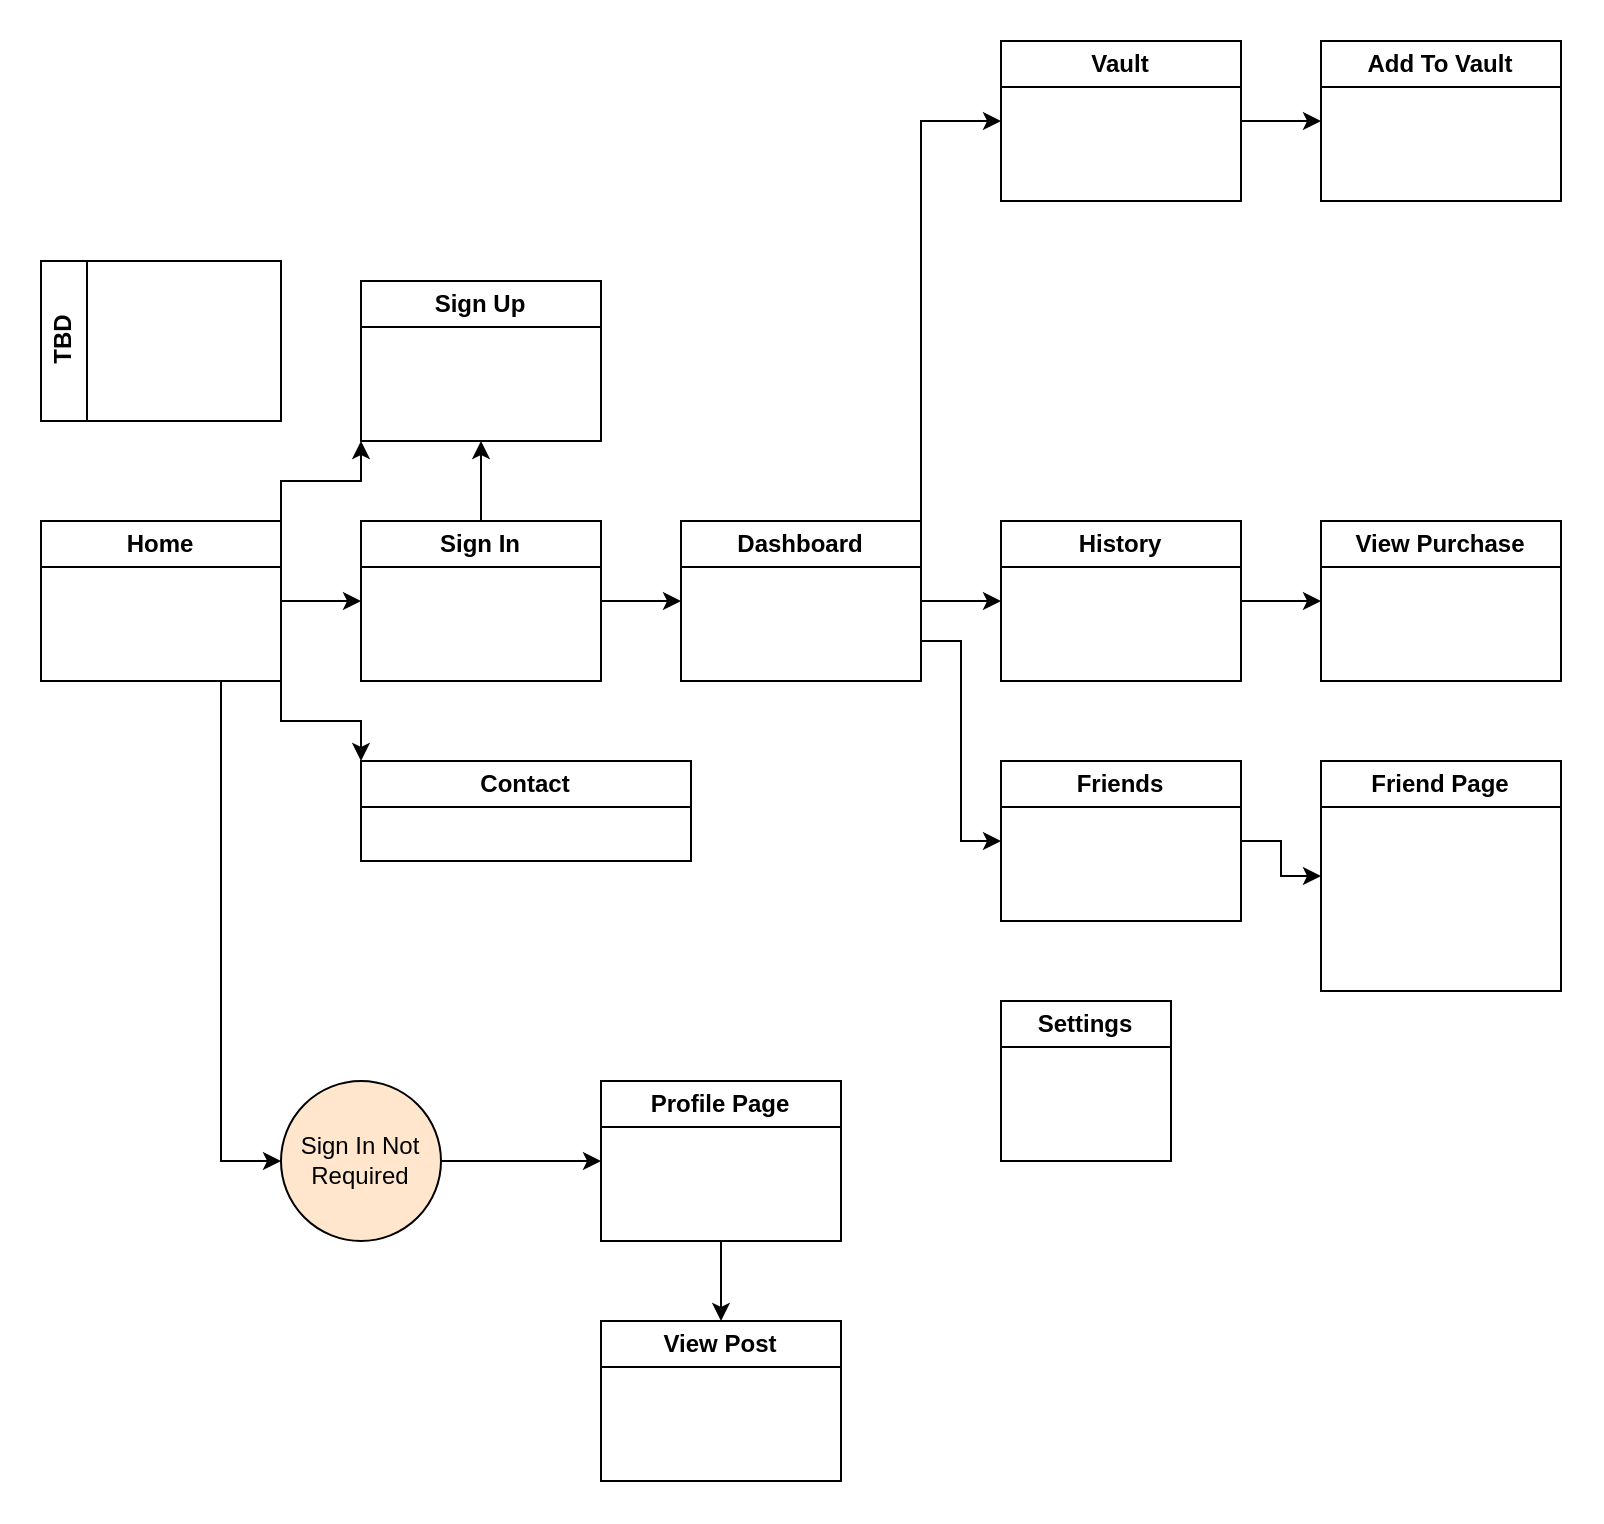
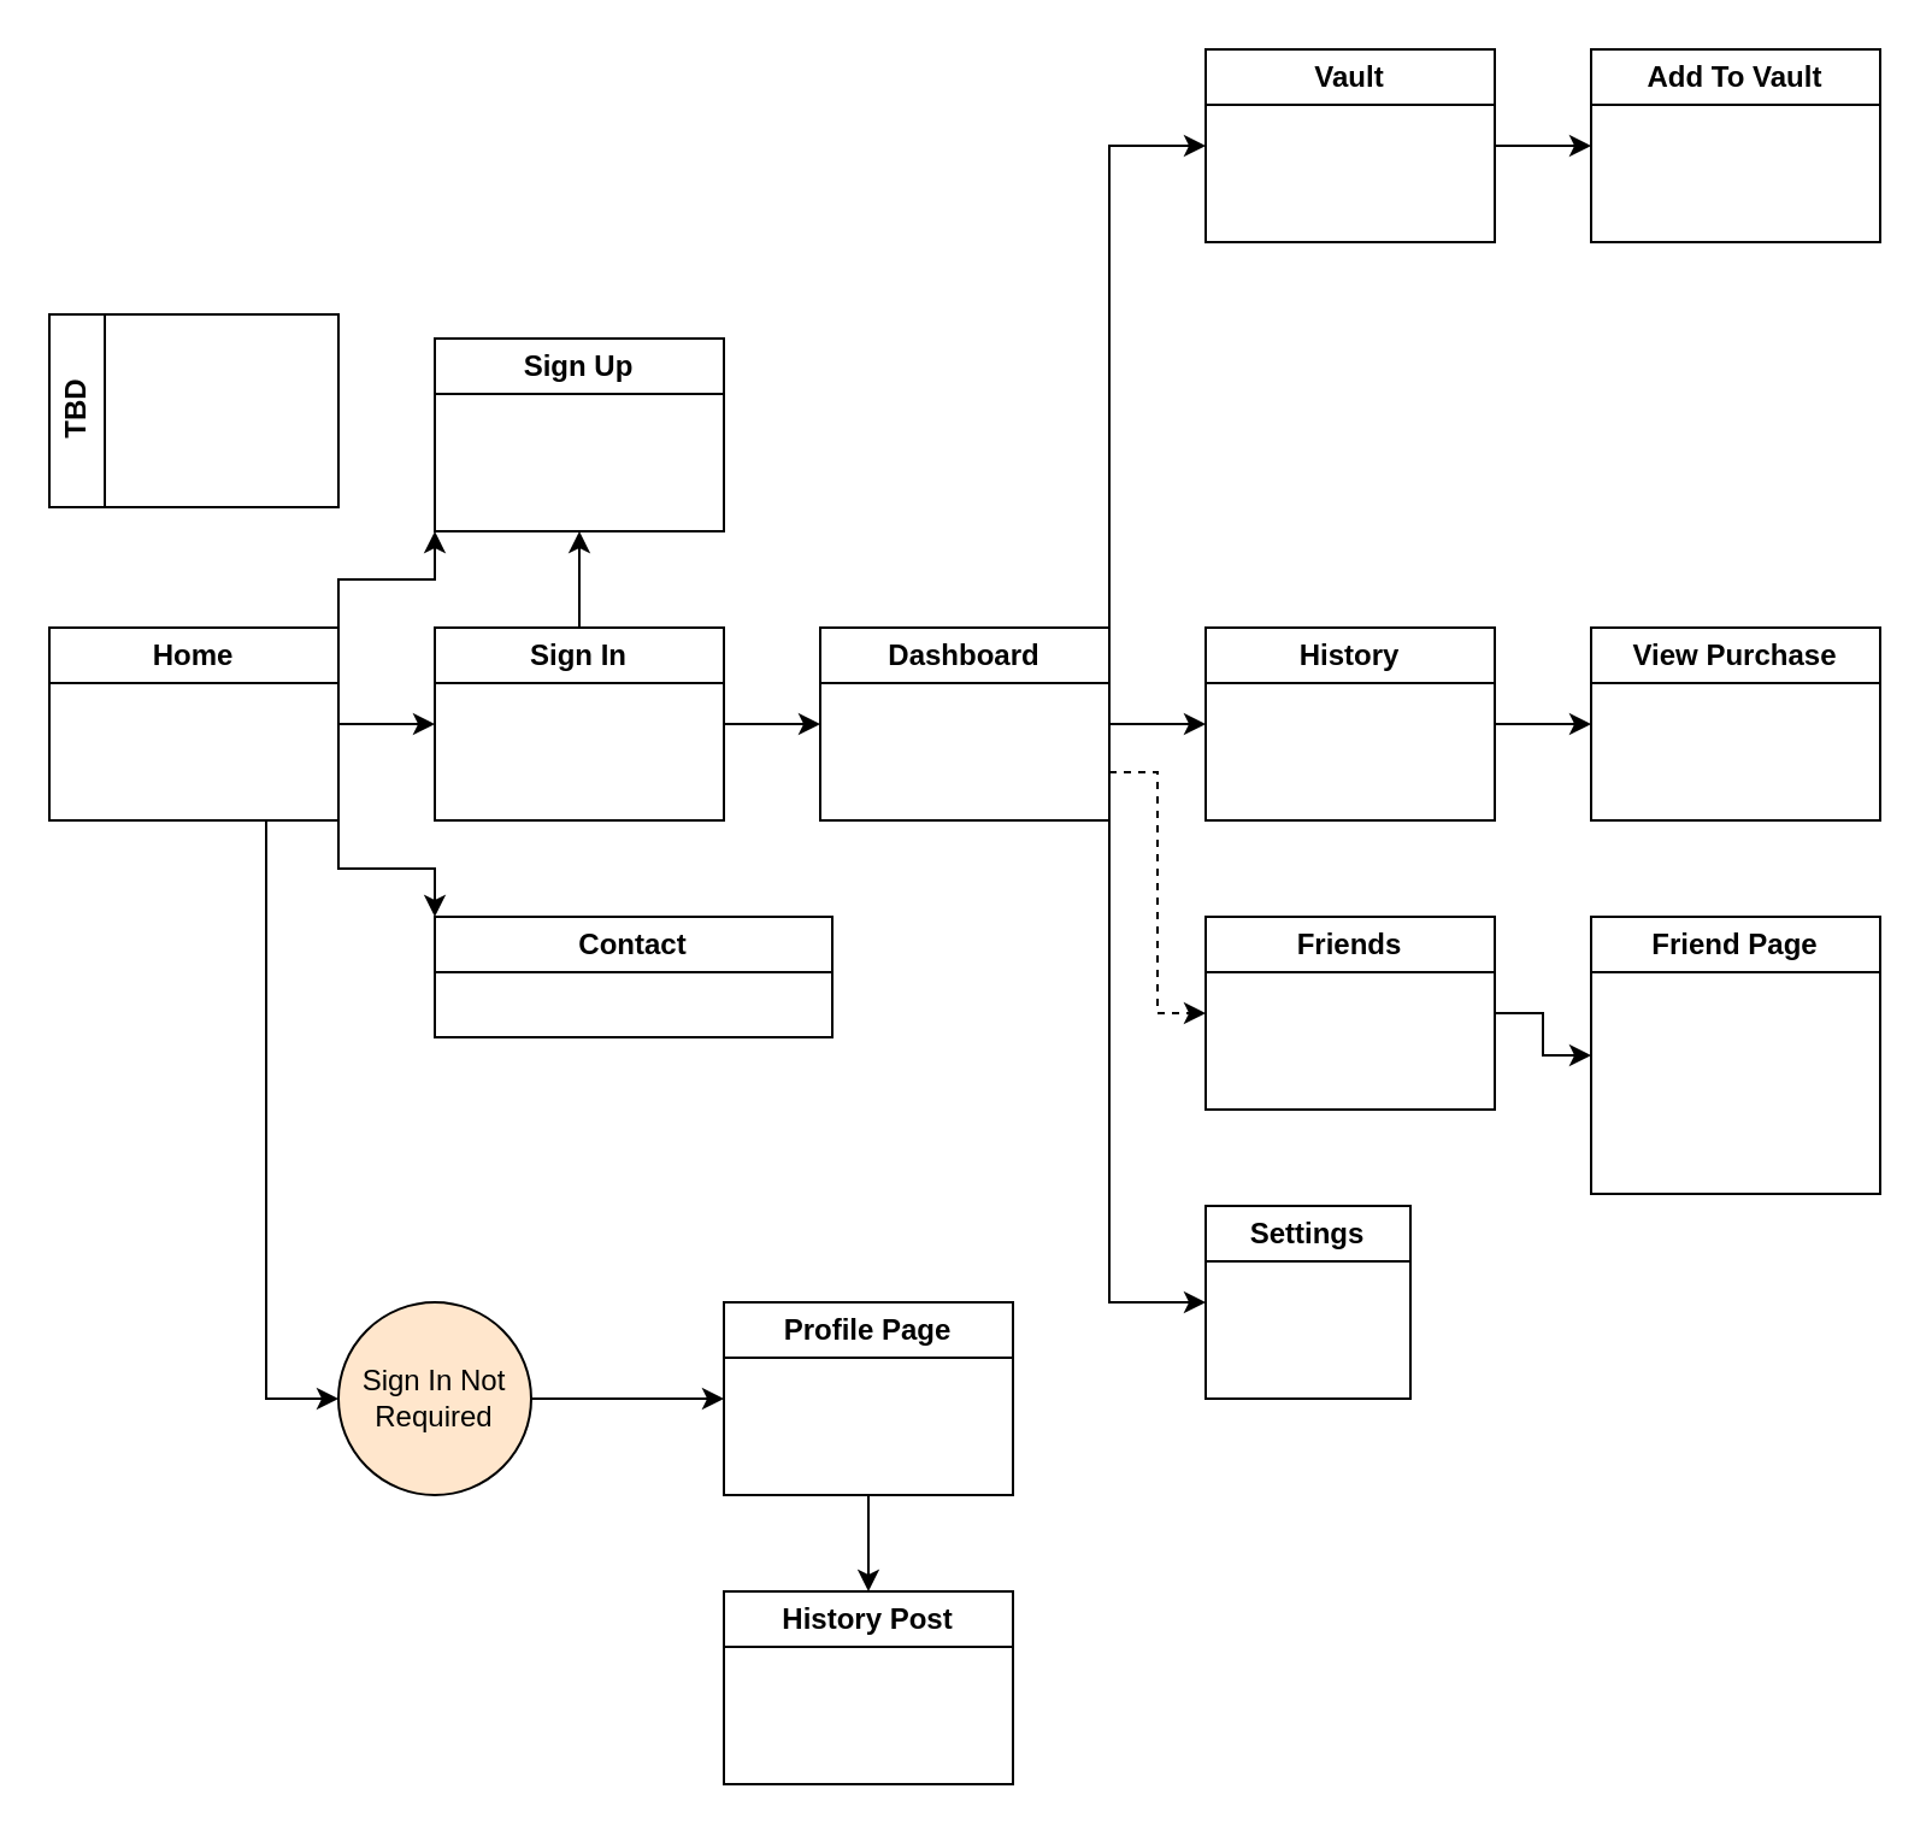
  <mxCell id="0" />
  <mxCell id="1" parent="0" />
  <mxCell id="2" style="edgeStyle=orthogonalEdgeStyle;rounded=0;orthogonalLoop=1;jettySize=auto;html=1;exitX=1;exitY=0.5;exitDx=0;exitDy=0;entryX=0;entryY=0.5;entryDx=0;entryDy=0;" parent="1" source="6" target="9" edge="1"><mxGeometry relative="1" as="geometry" /></mxCell>
  <mxCell id="3" style="edgeStyle=orthogonalEdgeStyle;rounded=0;orthogonalLoop=1;jettySize=auto;html=1;exitX=1;exitY=0;exitDx=0;exitDy=0;entryX=0;entryY=1;entryDx=0;entryDy=0;" parent="1" source="6" target="10" edge="1"><mxGeometry relative="1" as="geometry" /></mxCell>
  <mxCell id="4" style="edgeStyle=orthogonalEdgeStyle;rounded=0;orthogonalLoop=1;jettySize=auto;html=1;exitX=1;exitY=1;exitDx=0;exitDy=0;entryX=0;entryY=0;entryDx=0;entryDy=0;" parent="1" source="6" target="21" edge="1"><mxGeometry relative="1" as="geometry" /></mxCell>
  <mxCell id="5" style="edgeStyle=orthogonalEdgeStyle;rounded=0;orthogonalLoop=1;jettySize=auto;html=1;exitX=0.75;exitY=1;exitDx=0;exitDy=0;entryX=0;entryY=0.5;entryDx=0;entryDy=0;" parent="1" source="6" target="23" edge="1"><mxGeometry relative="1" as="geometry" /></mxCell>
  <mxCell id="6" value="Home" style="swimlane;whiteSpace=wrap;html=1;" parent="1" vertex="1"><mxGeometry x="20" y="260" width="120" height="80" as="geometry" /></mxCell>
  <mxCell id="7" style="edgeStyle=orthogonalEdgeStyle;rounded=0;orthogonalLoop=1;jettySize=auto;html=1;exitX=0.5;exitY=0;exitDx=0;exitDy=0;entryX=0.5;entryY=1;entryDx=0;entryDy=0;" parent="1" source="9" target="10" edge="1"><mxGeometry relative="1" as="geometry" /></mxCell>
  <mxCell id="8" style="edgeStyle=orthogonalEdgeStyle;rounded=0;orthogonalLoop=1;jettySize=auto;html=1;exitX=1;exitY=0.5;exitDx=0;exitDy=0;entryX=0;entryY=0.5;entryDx=0;entryDy=0;" parent="1" source="9" target="15" edge="1"><mxGeometry relative="1" as="geometry" /></mxCell>
  <mxCell id="9" value="Sign In" style="swimlane;whiteSpace=wrap;html=1;" parent="1" vertex="1"><mxGeometry x="180" y="260" width="120" height="80" as="geometry" /></mxCell>
  <mxCell id="10" value="Sign Up" style="swimlane;whiteSpace=wrap;html=1;" parent="1" vertex="1"><mxGeometry x="180" y="140" width="120" height="80" as="geometry" /></mxCell>
  <mxCell id="11" style="edgeStyle=orthogonalEdgeStyle;rounded=0;orthogonalLoop=1;jettySize=auto;html=1;entryX=0;entryY=0.5;entryDx=0;entryDy=0;" parent="1" source="15" target="17" edge="1"><mxGeometry relative="1" as="geometry" /></mxCell>
  <mxCell id="12" style="edgeStyle=orthogonalEdgeStyle;rounded=0;orthogonalLoop=1;jettySize=auto;html=1;exitX=1;exitY=0;exitDx=0;exitDy=0;entryX=0;entryY=0.5;entryDx=0;entryDy=0;" parent="1" source="15" target="19" edge="1"><mxGeometry relative="1" as="geometry" /></mxCell>
- <mxCell id="14" style="edgeStyle=orthogonalEdgeStyle;rounded=0;orthogonalLoop=1;jettySize=auto;html=1;exitX=1;exitY=0.75;exitDx=0;exitDy=0;entryX=0;entryY=0.5;entryDx=0;entryDy=0;" parent="1" source="15" target="27" edge="1"><mxGeometry relative="1" as="geometry" /></mxCell>
+ <mxCell id="13" style="edgeStyle=orthogonalEdgeStyle;rounded=0;orthogonalLoop=1;jettySize=auto;html=1;exitX=1;exitY=1;exitDx=0;exitDy=0;entryX=0;entryY=0.5;entryDx=0;entryDy=0;" parent="1" source="15" target="20" edge="1"><mxGeometry relative="1" as="geometry" /></mxCell>
+ <mxCell id="14" style="edgeStyle=orthogonalEdgeStyle;rounded=0;orthogonalLoop=1;jettySize=auto;html=1;exitX=1;exitY=0.75;exitDx=0;exitDy=0;entryX=0;entryY=0.5;entryDx=0;entryDy=0;dashed=1;" parent="1" source="15" target="27" edge="1"><mxGeometry relative="1" as="geometry" /></mxCell>
  <mxCell id="15" value="Dashboard" style="swimlane;whiteSpace=wrap;html=1;" parent="1" vertex="1"><mxGeometry x="340" y="260" width="120" height="80" as="geometry" /></mxCell>
  <mxCell id="16" style="edgeStyle=orthogonalEdgeStyle;rounded=0;orthogonalLoop=1;jettySize=auto;html=1;exitX=1;exitY=0.5;exitDx=0;exitDy=0;entryX=0;entryY=0.5;entryDx=0;entryDy=0;" parent="1" source="17" target="31" edge="1"><mxGeometry relative="1" as="geometry" /></mxCell>
  <mxCell id="17" value="History" style="swimlane;whiteSpace=wrap;html=1;" parent="1" vertex="1"><mxGeometry x="500" y="260" width="120" height="80" as="geometry" /></mxCell>
  <mxCell id="18" style="edgeStyle=orthogonalEdgeStyle;rounded=0;orthogonalLoop=1;jettySize=auto;html=1;exitX=1;exitY=0.5;exitDx=0;exitDy=0;entryX=0;entryY=0.5;entryDx=0;entryDy=0;" parent="1" source="19" target="25" edge="1"><mxGeometry relative="1" as="geometry" /></mxCell>
  <mxCell id="19" value="Vault" style="swimlane;whiteSpace=wrap;html=1;" parent="1" vertex="1"><mxGeometry x="500" y="20" width="120" height="80" as="geometry" /></mxCell>
  <mxCell id="20" value="Settings" style="swimlane;whiteSpace=wrap;html=1;" parent="1" vertex="1"><mxGeometry x="500" y="500" width="85" height="80" as="geometry" /></mxCell>
  <mxCell id="21" value="Contact" style="swimlane;whiteSpace=wrap;html=1;" parent="1" vertex="1"><mxGeometry x="180" y="380" width="165" height="50" as="geometry" /></mxCell>
  <mxCell id="22" style="edgeStyle=orthogonalEdgeStyle;rounded=0;orthogonalLoop=1;jettySize=auto;html=1;exitX=1;exitY=0.5;exitDx=0;exitDy=0;entryX=0;entryY=0.5;entryDx=0;entryDy=0;" parent="1" source="23" edge="1"><mxGeometry relative="1" as="geometry"><mxPoint x="300" y="580" as="targetPoint" /></mxGeometry></mxCell>
  <mxCell id="23" value="Sign In Not Required" style="ellipse;whiteSpace=wrap;html=1;aspect=fixed;fillColor=#ffe6cc;" parent="1" vertex="1"><mxGeometry x="140" y="540" width="80" height="80" as="geometry" /></mxCell>
  <mxCell id="24" value="TBD" style="swimlane;horizontal=0;whiteSpace=wrap;html=1;" parent="1" vertex="1"><mxGeometry x="20" y="130" width="120" height="80" as="geometry" /></mxCell>
  <mxCell id="25" value="Add To Vault" style="swimlane;whiteSpace=wrap;html=1;startSize=23;" parent="1" vertex="1"><mxGeometry x="660" y="20" width="120" height="80" as="geometry" /></mxCell>
  <mxCell id="26" style="edgeStyle=orthogonalEdgeStyle;rounded=0;orthogonalLoop=1;jettySize=auto;html=1;exitX=1;exitY=0.5;exitDx=0;exitDy=0;entryX=0;entryY=0.5;entryDx=0;entryDy=0;" parent="1" source="27" target="32" edge="1"><mxGeometry relative="1" as="geometry" /></mxCell>
  <mxCell id="27" value="Friends" style="swimlane;whiteSpace=wrap;html=1;" parent="1" vertex="1"><mxGeometry x="500" y="380" width="120" height="80" as="geometry" /></mxCell>
  <mxCell id="28" style="edgeStyle=orthogonalEdgeStyle;rounded=0;orthogonalLoop=1;jettySize=auto;html=1;exitX=0.5;exitY=1;exitDx=0;exitDy=0;entryX=0.5;entryY=0;entryDx=0;entryDy=0;" edge="1" parent="1" source="29" target="30"><mxGeometry relative="1" as="geometry" /></mxCell>
  <mxCell id="29" value="Profile Page&lt;span style=&quot;color: rgba(0, 0, 0, 0); font-family: monospace; font-size: 0px; font-weight: 400; text-align: start; text-wrap-mode: nowrap;&quot;&gt;%3CmxGraphModel%3E%3Croot%3E%3CmxCell%20id%3D%220%22%2F%3E%3CmxCell%20id%3D%221%22%20parent%3D%220%22%2F%3E%3CmxCell%20id%3D%222%22%20value%3D%22History%22%20style%3D%22swimlane%3BwhiteSpace%3Dwrap%3Bhtml%3D1%3B%22%20vertex%3D%221%22%20parent%3D%221%22%3E%3CmxGeometry%20x%3D%22520%22%20y%3D%22280%22%20width%3D%22120%22%20height%3D%2280%22%20as%3D%22geometry%22%2F%3E%3C%2FmxCell%3E%3C%2Froot%3E%3C%2FmxGraphModel%3E&lt;/span&gt;" style="swimlane;whiteSpace=wrap;html=1;" parent="1" vertex="1"><mxGeometry x="300" y="540" width="120" height="80" as="geometry" /></mxCell>
- <mxCell id="30" value="View Post" style="swimlane;whiteSpace=wrap;html=1;" parent="1" vertex="1"><mxGeometry x="300" y="660" width="120" height="80" as="geometry" /></mxCell>
+ <mxCell id="30" value="History Post" style="swimlane;whiteSpace=wrap;html=1;" parent="1" vertex="1"><mxGeometry x="300" y="660" width="120" height="80" as="geometry" /></mxCell>
  <mxCell id="31" value="View Purchase" style="swimlane;whiteSpace=wrap;html=1;" parent="1" vertex="1"><mxGeometry x="660" y="260" width="120" height="80" as="geometry" /></mxCell>
  <mxCell id="32" value="Friend Page" style="swimlane;whiteSpace=wrap;html=1;" parent="1" vertex="1"><mxGeometry x="660" y="380" width="120" height="115" as="geometry" /></mxCell>
